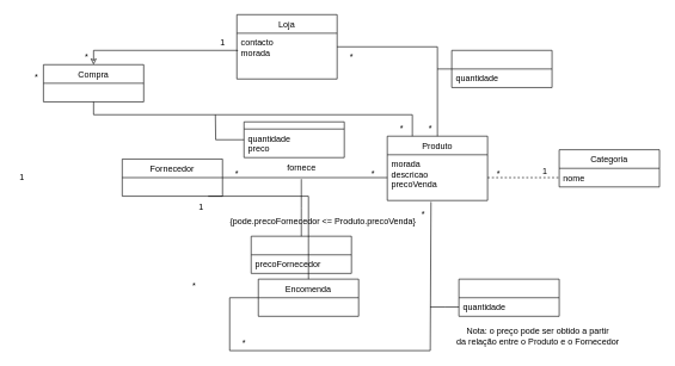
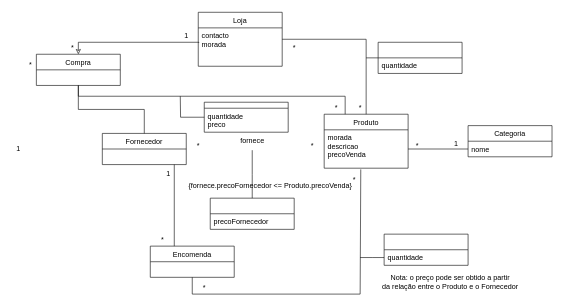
  <mxCell id="0" />
  <mxCell id="1" parent="0" />
  <mxCell id="2" value="Produto" style="swimlane;fontStyle=0;childLayout=stackLayout;horizontal=1;startSize=26;fillColor=none;horizontalStack=0;resizeParent=1;resizeParentMax=0;resizeLast=0;collapsible=1;marginBottom=0;" vertex="1" parent="1"><mxGeometry x="540" y="190" width="140" height="90" as="geometry" /></mxCell>
  <mxCell id="3" value="morada&#10;descricao&#10;precoVenda&#10;&#10;" style="text;strokeColor=none;fillColor=none;align=left;verticalAlign=top;spacingLeft=4;spacingRight=4;overflow=hidden;rotatable=0;points=[[0,0.5],[1,0.5]];portConstraint=eastwest;" vertex="1" parent="2"><mxGeometry y="26" width="140" height="64" as="geometry" /></mxCell>
  <mxCell id="4" value="Categoria" style="swimlane;fontStyle=0;childLayout=stackLayout;horizontal=1;startSize=26;fillColor=none;horizontalStack=0;resizeParent=1;resizeParentMax=0;resizeLast=0;collapsible=1;marginBottom=0;" vertex="1" parent="1"><mxGeometry x="780" y="209" width="140" height="52" as="geometry" /></mxCell>
  <mxCell id="5" value="nome" style="text;strokeColor=none;fillColor=none;align=left;verticalAlign=top;spacingLeft=4;spacingRight=4;overflow=hidden;rotatable=0;points=[[0,0.5],[1,0.5]];portConstraint=eastwest;" vertex="1" parent="4"><mxGeometry y="26" width="140" height="26" as="geometry" /></mxCell>
- <mxCell id="6" style="edgeStyle=orthogonalEdgeStyle;rounded=0;orthogonalLoop=1;jettySize=auto;html=1;entryX=0;entryY=0.5;entryDx=0;entryDy=0;endArrow=none;endFill=0;dashed=1;" edge="1" parent="1" source="3" target="5"><mxGeometry relative="1" as="geometry" /></mxCell>
+ <mxCell id="6" style="edgeStyle=orthogonalEdgeStyle;rounded=0;orthogonalLoop=1;jettySize=auto;html=1;entryX=0;entryY=0.5;entryDx=0;entryDy=0;endArrow=none;endFill=0;" edge="1" parent="1" source="3" target="5"><mxGeometry relative="1" as="geometry" /></mxCell>
  <mxCell id="7" value="*" style="text;html=1;align=center;verticalAlign=middle;resizable=0;points=[];autosize=1;" vertex="1" parent="1"><mxGeometry x="685" y="232" width="20" height="20" as="geometry" /></mxCell>
  <mxCell id="8" value="1" style="text;html=1;align=center;verticalAlign=middle;resizable=0;points=[];autosize=1;" vertex="1" parent="1"><mxGeometry x="750" y="230" width="20" height="20" as="geometry" /></mxCell>
- <mxCell id="9" style="edgeStyle=orthogonalEdgeStyle;rounded=0;orthogonalLoop=1;jettySize=auto;html=1;entryX=0;entryY=0.5;entryDx=0;entryDy=0;endArrow=none;endFill=0;" edge="1" parent="1" source="10" target="3"><mxGeometry relative="1" as="geometry" /></mxCell>
+ <mxCell id="9" style="edgeStyle=orthogonalEdgeStyle;rounded=0;orthogonalLoop=1;jettySize=auto;html=1;endArrow=none;endFill=0;" edge="1" parent="1" source="10" target="36"><mxGeometry relative="1" as="geometry" /></mxCell>
  <mxCell id="10" value="Fornecedor" style="swimlane;fontStyle=0;childLayout=stackLayout;horizontal=1;startSize=26;fillColor=none;horizontalStack=0;resizeParent=1;resizeParentMax=0;resizeLast=0;collapsible=1;marginBottom=0;" vertex="1" parent="1"><mxGeometry x="170" y="222" width="140" height="52" as="geometry" /></mxCell>
  <mxCell id="11" value="fornece" style="text;html=1;align=center;verticalAlign=middle;resizable=0;points=[];autosize=1;" vertex="1" parent="1"><mxGeometry x="390" y="225" width="60" height="20" as="geometry" /></mxCell>
  <mxCell id="12" value="*" style="text;html=1;align=center;verticalAlign=middle;resizable=0;points=[];autosize=1;" vertex="1" parent="1"><mxGeometry x="320" y="232" width="20" height="20" as="geometry" /></mxCell>
  <mxCell id="13" value="*" style="text;html=1;align=center;verticalAlign=middle;resizable=0;points=[];autosize=1;" vertex="1" parent="1"><mxGeometry x="510" y="232" width="20" height="20" as="geometry" /></mxCell>
  <mxCell id="14" style="edgeStyle=orthogonalEdgeStyle;rounded=0;orthogonalLoop=1;jettySize=auto;html=1;endArrow=none;endFill=0;" edge="1" parent="1" source="15"><mxGeometry relative="1" as="geometry"><mxPoint x="420" y="250" as="targetPoint" /></mxGeometry></mxCell>
  <mxCell id="15" value="" style="swimlane;fontStyle=0;childLayout=stackLayout;horizontal=1;startSize=26;fillColor=none;horizontalStack=0;resizeParent=1;resizeParentMax=0;resizeLast=0;collapsible=1;marginBottom=0;" vertex="1" parent="1"><mxGeometry x="350" y="330" width="140" height="52" as="geometry" /></mxCell>
  <mxCell id="16" value="precoFornecedor" style="text;strokeColor=none;fillColor=none;align=left;verticalAlign=top;spacingLeft=4;spacingRight=4;overflow=hidden;rotatable=0;points=[[0,0.5],[1,0.5]];portConstraint=eastwest;" vertex="1" parent="15"><mxGeometry y="26" width="140" height="26" as="geometry" /></mxCell>
  <mxCell id="17" style="edgeStyle=orthogonalEdgeStyle;rounded=0;orthogonalLoop=1;jettySize=auto;html=1;endArrow=none;endFill=0;entryX=0.436;entryY=1.031;entryDx=0;entryDy=0;entryPerimeter=0;" edge="1" parent="1" source="46" target="3"><mxGeometry relative="1" as="geometry"><mxPoint x="600" y="290" as="targetPoint" /><Array as="points"><mxPoint x="320" y="490" /><mxPoint x="600" y="490" /><mxPoint x="600" y="282" /></Array></mxGeometry></mxCell>
  <mxCell id="18" style="edgeStyle=orthogonalEdgeStyle;rounded=0;orthogonalLoop=1;jettySize=auto;html=1;endArrow=none;endFill=0;" edge="1" parent="1" source="46"><mxGeometry relative="1" as="geometry"><mxPoint x="290" y="274" as="targetPoint" /><Array as="points"><mxPoint x="290" y="274" /></Array></mxGeometry></mxCell>
  <mxCell id="19" value="*" style="text;html=1;align=center;verticalAlign=middle;resizable=0;points=[];autosize=1;" vertex="1" parent="1"><mxGeometry x="580" y="290" width="20" height="20" as="geometry" /></mxCell>
  <mxCell id="20" value="*" style="text;html=1;align=center;verticalAlign=middle;resizable=0;points=[];autosize=1;" vertex="1" parent="1"><mxGeometry x="330" y="470" width="20" height="20" as="geometry" /></mxCell>
  <mxCell id="21" value="*" style="text;html=1;align=center;verticalAlign=middle;resizable=0;points=[];autosize=1;" vertex="1" parent="1"><mxGeometry y="390" width="20" height="20" as="geometry" x="260" /></mxCell>
  <mxCell id="22" value="1" style="text;html=1;align=center;verticalAlign=middle;resizable=0;points=[];autosize=1;" vertex="1" parent="1"><mxGeometry x="270" y="280" width="20" height="20" as="geometry" /></mxCell>
  <mxCell id="23" value="" style="swimlane;fontStyle=0;childLayout=stackLayout;horizontal=1;startSize=26;fillColor=none;horizontalStack=0;resizeParent=1;resizeParentMax=0;resizeLast=0;collapsible=1;marginBottom=0;" vertex="1" parent="1"><mxGeometry x="640" y="390" width="140" height="52" as="geometry" /></mxCell>
  <mxCell id="24" value="quantidade" style="text;strokeColor=none;fillColor=none;align=left;verticalAlign=top;spacingLeft=4;spacingRight=4;overflow=hidden;rotatable=0;points=[[0,0.5],[1,0.5]];portConstraint=eastwest;" vertex="1" parent="23"><mxGeometry y="26" width="140" height="26" as="geometry" /></mxCell>
  <mxCell id="25" style="edgeStyle=orthogonalEdgeStyle;rounded=0;orthogonalLoop=1;jettySize=auto;html=1;endArrow=none;endFill=0;" edge="1" parent="1" source="24"><mxGeometry relative="1" as="geometry"><mxPoint x="600" y="429" as="targetPoint" /></mxGeometry></mxCell>
  <mxCell id="26" value="&lt;div&gt;Nota: o preço pode ser obtido a partir &lt;br&gt;&lt;/div&gt;&lt;div&gt;da relação entre o Produto e o Fornecedor&lt;/div&gt;" style="text;html=1;align=center;verticalAlign=middle;resizable=0;points=[];autosize=1;" vertex="1" parent="1"><mxGeometry x="630" y="455" width="240" height="30" as="geometry" /></mxCell>
  <mxCell id="27" style="edgeStyle=orthogonalEdgeStyle;rounded=0;orthogonalLoop=1;jettySize=auto;html=1;entryX=0.5;entryY=0;entryDx=0;entryDy=0;endArrow=none;endFill=0;" edge="1" parent="1" source="28" target="2"><mxGeometry relative="1" as="geometry" /></mxCell>
  <mxCell id="28" value="Loja" style="swimlane;fontStyle=0;childLayout=stackLayout;horizontal=1;startSize=26;fillColor=none;horizontalStack=0;resizeParent=1;resizeParentMax=0;resizeLast=0;collapsible=1;marginBottom=0;" vertex="1" parent="1"><mxGeometry x="330" y="20" width="140" height="90" as="geometry" /></mxCell>
  <mxCell id="29" value="contacto&#10;morada&#10;" style="text;strokeColor=none;fillColor=none;align=left;verticalAlign=top;spacingLeft=4;spacingRight=4;overflow=hidden;rotatable=0;points=[[0,0.5],[1,0.5]];portConstraint=eastwest;" vertex="1" parent="28"><mxGeometry y="26" width="140" height="64" as="geometry" /></mxCell>
  <mxCell id="30" value="*" style="text;html=1;align=center;verticalAlign=middle;resizable=0;points=[];autosize=1;" vertex="1" parent="1"><mxGeometry x="480" y="70" width="20" height="20" as="geometry" /></mxCell>
  <mxCell id="31" value="*" style="text;html=1;align=center;verticalAlign=middle;resizable=0;points=[];autosize=1;" vertex="1" parent="1"><mxGeometry x="590" y="170" width="20" height="20" as="geometry" /></mxCell>
  <mxCell id="32" style="edgeStyle=orthogonalEdgeStyle;rounded=0;orthogonalLoop=1;jettySize=auto;html=1;endArrow=none;endFill=0;" edge="1" parent="1" source="33"><mxGeometry relative="1" as="geometry"><mxPoint x="610" y="96" as="targetPoint" /></mxGeometry></mxCell>
  <mxCell id="33" value="" style="swimlane;fontStyle=0;childLayout=stackLayout;horizontal=1;startSize=26;fillColor=none;horizontalStack=0;resizeParent=1;resizeParentMax=0;resizeLast=0;collapsible=1;marginBottom=0;" vertex="1" parent="1"><mxGeometry x="630" y="70" width="140" height="52" as="geometry" /></mxCell>
  <mxCell id="34" value="quantidade" style="text;strokeColor=none;fillColor=none;align=left;verticalAlign=top;spacingLeft=4;spacingRight=4;overflow=hidden;rotatable=0;points=[[0,0.5],[1,0.5]];portConstraint=eastwest;" vertex="1" parent="33"><mxGeometry y="26" width="140" height="26" as="geometry" /></mxCell>
  <mxCell id="35" style="edgeStyle=orthogonalEdgeStyle;rounded=0;orthogonalLoop=1;jettySize=auto;html=1;entryX=0.25;entryY=0;entryDx=0;entryDy=0;endArrow=none;endFill=0;" edge="1" parent="1" source="36" target="2"><mxGeometry relative="1" as="geometry"><Array as="points"><mxPoint x="130" y="160" /><mxPoint x="575" y="160" /></Array></mxGeometry></mxCell>
  <mxCell id="36" value="Compra" style="swimlane;fontStyle=0;childLayout=stackLayout;horizontal=1;startSize=26;fillColor=none;horizontalStack=0;resizeParent=1;resizeParentMax=0;resizeLast=0;collapsible=1;marginBottom=0;" vertex="1" parent="1"><mxGeometry x="60" y="90" width="140" height="52" as="geometry" /></mxCell>
  <mxCell id="37" style="edgeStyle=orthogonalEdgeStyle;rounded=0;orthogonalLoop=1;jettySize=auto;html=1;entryX=0.5;entryY=0;entryDx=0;entryDy=0;endArrow=classic;endFill=0;exitX=0.007;exitY=0.391;exitDx=0;exitDy=0;exitPerimeter=0;" edge="1" parent="1" source="29" target="36"><mxGeometry relative="1" as="geometry"><Array as="points"><mxPoint x="331" y="70" /><mxPoint x="130" y="70" /></Array></mxGeometry></mxCell>
  <mxCell id="38" value="*" style="text;html=1;align=center;verticalAlign=middle;resizable=0;points=[];autosize=1;" vertex="1" parent="1"><mxGeometry x="110" y="70" width="20" height="20" as="geometry" /></mxCell>
  <mxCell id="39" value="1" style="text;html=1;align=center;verticalAlign=middle;resizable=0;points=[];autosize=1;" vertex="1" parent="1"><mxGeometry x="300" y="50" width="20" height="20" as="geometry" /></mxCell>
  <mxCell id="40" value="1" style="text;html=1;align=center;verticalAlign=middle;resizable=0;points=[];autosize=1;" vertex="1" parent="1"><mxGeometry x="20" y="238" width="20" height="20" as="geometry" /></mxCell>
  <mxCell id="41" value="*" style="text;html=1;align=center;verticalAlign=middle;resizable=0;points=[];autosize=1;" vertex="1" parent="1"><mxGeometry x="40" y="98" width="20" height="20" as="geometry" /></mxCell>
  <mxCell id="42" value="*" style="text;html=1;align=center;verticalAlign=middle;resizable=0;points=[];autosize=1;" vertex="1" parent="1"><mxGeometry x="550" y="170" width="20" height="20" as="geometry" /></mxCell>
  <mxCell id="43" style="edgeStyle=orthogonalEdgeStyle;rounded=0;orthogonalLoop=1;jettySize=auto;html=1;endArrow=none;endFill=0;" edge="1" parent="1" source="44"><mxGeometry relative="1" as="geometry"><mxPoint x="300" y="160" as="targetPoint" /></mxGeometry></mxCell>
  <mxCell id="44" value="" style="swimlane;fontStyle=0;childLayout=stackLayout;horizontal=1;startSize=10;fillColor=none;horizontalStack=0;resizeParent=1;resizeParentMax=0;resizeLast=0;collapsible=1;marginBottom=0;" vertex="1" parent="1"><mxGeometry x="340" y="170" width="140" height="50" as="geometry" /></mxCell>
  <mxCell id="45" value="quantidade&#10;preco&#10;" style="text;strokeColor=none;fillColor=none;align=left;verticalAlign=top;spacingLeft=4;spacingRight=4;overflow=hidden;rotatable=0;points=[[0,0.5],[1,0.5]];portConstraint=eastwest;" vertex="1" parent="44"><mxGeometry y="10" width="140" height="40" as="geometry" /></mxCell>
- <mxCell id="46" value="Encomenda" style="swimlane;fontStyle=0;childLayout=stackLayout;horizontal=1;startSize=26;fillColor=none;horizontalStack=0;resizeParent=1;resizeParentMax=0;resizeLast=0;collapsible=1;marginBottom=0;" vertex="1" parent="1"><mxGeometry x="360" y="390" width="140" height="52" as="geometry" /></mxCell>
- <mxCell id="47" value="{pode.precoFornecedor &amp;lt;= Produto.precoVenda}" style="text;html=1;align=center;verticalAlign=middle;resizable=0;points=[];autosize=1;" vertex="1" parent="1"><mxGeometry x="305" y="300" width="290" height="20" as="geometry" /></mxCell>
+ <mxCell id="46" value="Encomenda" style="swimlane;fontStyle=0;childLayout=stackLayout;horizontal=1;startSize=26;fillColor=none;horizontalStack=0;resizeParent=1;resizeParentMax=0;resizeLast=0;collapsible=1;marginBottom=0;" vertex="1" parent="1"><mxGeometry x="250" y="410" width="140" height="52" as="geometry" /></mxCell>
+ <mxCell id="47" value="{fornece.precoFornecedor &amp;lt;= Produto.precoVenda}" style="text;html=1;align=center;verticalAlign=middle;resizable=0;points=[];autosize=1;" vertex="1" parent="1"><mxGeometry x="305" y="300" width="290" height="20" as="geometry" /></mxCell>
